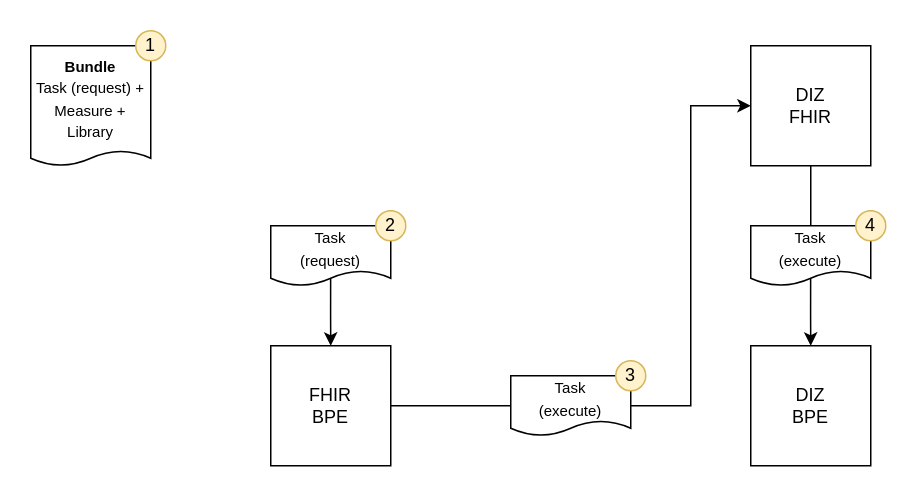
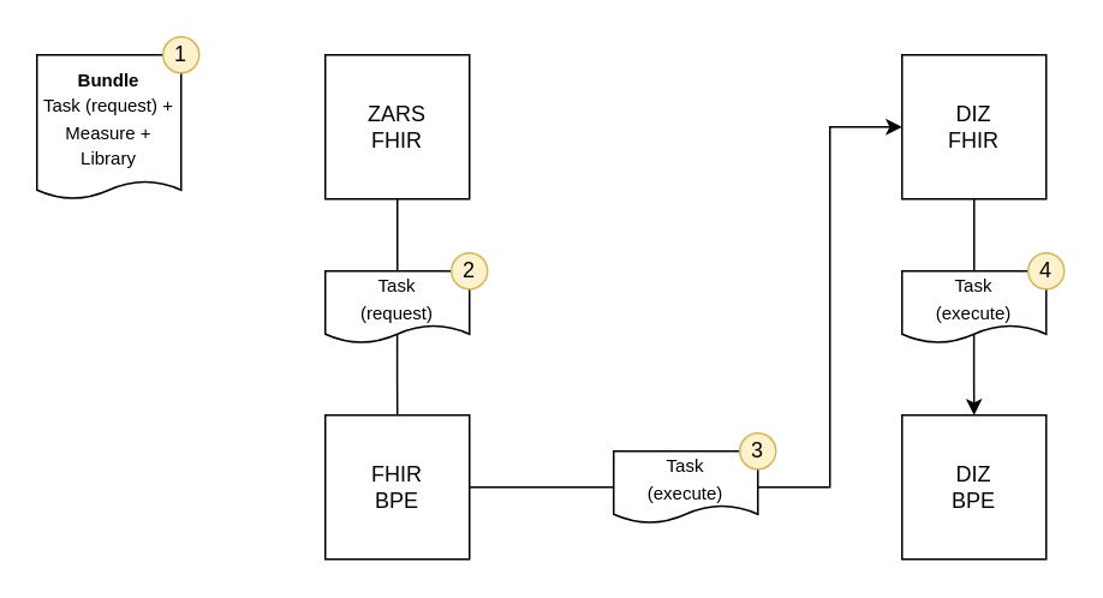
  <mxCell id="0" />
  <mxCell id="1" parent="0" />
+ <mxCell id="2" value="" style="edgeStyle=orthogonalEdgeStyle;rounded=0;orthogonalLoop=1;jettySize=auto;html=1;startArrow=none;startFill=0;endArrow=none;endFill=0;" parent="1" source="3" target="14" edge="1"><mxGeometry relative="1" as="geometry" /></mxCell>
+ <mxCell id="3" value="ZARS&lt;br&gt;FHIR" style="whiteSpace=wrap;html=1;aspect=fixed;" parent="1" vertex="1"><mxGeometry x="180" y="30" width="80" height="80" as="geometry" /></mxCell>
  <mxCell id="4" value="&lt;font style=&quot;font-size: 10px&quot;&gt;&lt;b&gt;Bundle&lt;/b&gt;&lt;br&gt;Task (request) +&lt;br&gt;Measure +&lt;br&gt;Library&lt;/font&gt;" style="shape=document;whiteSpace=wrap;html=1;boundedLbl=1;size=0.125;" parent="1" vertex="1"><mxGeometry x="20" y="30" width="80" height="80" as="geometry" /></mxCell>
  <mxCell id="5" value="1" style="ellipse;whiteSpace=wrap;html=1;aspect=fixed;fillColor=#fff2cc;strokeColor=#d6b656;" parent="1" vertex="1"><mxGeometry x="90" y="20" width="20" height="20" as="geometry" /></mxCell>
  <mxCell id="6" style="edgeStyle=orthogonalEdgeStyle;rounded=0;orthogonalLoop=1;jettySize=auto;html=1;exitX=0.996;exitY=0.121;exitDx=0;exitDy=0;entryX=0;entryY=0.5;entryDx=0;entryDy=0;startArrow=none;startFill=0;endArrow=none;endFill=0;exitPerimeter=0;" parent="1" source="7" target="12" edge="1"><mxGeometry relative="1" as="geometry"><Array as="points"><mxPoint x="260" y="270" /></Array></mxGeometry></mxCell>
  <mxCell id="7" value="FHIR&lt;br&gt;BPE" style="whiteSpace=wrap;html=1;aspect=fixed;" parent="1" vertex="1"><mxGeometry x="180" y="230" width="80" height="80" as="geometry" /></mxCell>
  <mxCell id="8" value="" style="edgeStyle=orthogonalEdgeStyle;rounded=0;orthogonalLoop=1;jettySize=auto;html=1;startArrow=none;startFill=0;endArrow=none;endFill=0;" parent="1" source="9" target="18" edge="1"><mxGeometry relative="1" as="geometry" /></mxCell>
  <mxCell id="9" value="DIZ&lt;br&gt;FHIR" style="whiteSpace=wrap;html=1;aspect=fixed;" parent="1" vertex="1"><mxGeometry x="500" y="30" width="80" height="80" as="geometry" /></mxCell>
  <mxCell id="10" value="DIZ&lt;br&gt;BPE" style="whiteSpace=wrap;html=1;aspect=fixed;" parent="1" vertex="1"><mxGeometry x="500" y="230" width="80" height="80" as="geometry" /></mxCell>
  <mxCell id="11" value="" style="edgeStyle=orthogonalEdgeStyle;rounded=0;orthogonalLoop=1;jettySize=auto;html=1;startArrow=none;startFill=0;entryX=0;entryY=0.5;entryDx=0;entryDy=0;exitX=1;exitY=0.5;exitDx=0;exitDy=0;" parent="1" source="12" target="9" edge="1"><mxGeometry relative="1" as="geometry"><Array as="points"><mxPoint x="460" y="270" /><mxPoint x="460" y="70" /></Array></mxGeometry></mxCell>
  <mxCell id="12" value="&lt;font style=&quot;font-size: 10px&quot;&gt;Task&lt;br&gt;(execute)&lt;/font&gt;" style="shape=document;whiteSpace=wrap;html=1;boundedLbl=1;size=0.25;" parent="1" vertex="1"><mxGeometry x="340" y="250" width="80" height="40" as="geometry" /></mxCell>
- <mxCell id="13" value="" style="edgeStyle=orthogonalEdgeStyle;rounded=0;orthogonalLoop=1;jettySize=auto;html=1;startArrow=none;startFill=0;endArrow=classic;endFill=1;exitX=0.499;exitY=0.885;exitDx=0;exitDy=0;exitPerimeter=0;" parent="1" source="14" target="7" edge="1"><mxGeometry relative="1" as="geometry" /></mxCell>
+ <mxCell id="13" value="" style="edgeStyle=orthogonalEdgeStyle;rounded=0;orthogonalLoop=1;jettySize=auto;html=1;startArrow=none;startFill=0;endArrow=none;endFill=1;exitX=0.499;exitY=0.885;exitDx=0;exitDy=0;exitPerimeter=0;" parent="1" source="14" target="7" edge="1"><mxGeometry relative="1" as="geometry" /></mxCell>
  <mxCell id="14" value="&lt;font style=&quot;font-size: 10px&quot;&gt;Task&lt;br&gt;(request)&lt;/font&gt;" style="shape=document;whiteSpace=wrap;html=1;boundedLbl=1;size=0.25;" parent="1" vertex="1"><mxGeometry x="180" y="150" width="80" height="40" as="geometry" /></mxCell>
  <mxCell id="15" value="2" style="ellipse;whiteSpace=wrap;html=1;aspect=fixed;fillColor=#fff2cc;strokeColor=#d6b656;" parent="1" vertex="1"><mxGeometry x="250" y="140" width="20" height="20" as="geometry" /></mxCell>
  <mxCell id="16" value="3" style="ellipse;whiteSpace=wrap;html=1;aspect=fixed;fillColor=#fff2cc;strokeColor=#d6b656;" parent="1" vertex="1"><mxGeometry x="410" y="240" width="20" height="20" as="geometry" /></mxCell>
  <mxCell id="17" value="" style="edgeStyle=orthogonalEdgeStyle;rounded=0;orthogonalLoop=1;jettySize=auto;html=1;startArrow=none;startFill=0;endArrow=classic;endFill=1;exitX=0.499;exitY=0.885;exitDx=0;exitDy=0;exitPerimeter=0;" parent="1" source="18" target="10" edge="1"><mxGeometry relative="1" as="geometry" /></mxCell>
  <mxCell id="18" value="&lt;font style=&quot;font-size: 10px&quot;&gt;Task&lt;br&gt;(execute)&lt;/font&gt;" style="shape=document;whiteSpace=wrap;html=1;boundedLbl=1;size=0.25;" parent="1" vertex="1"><mxGeometry x="500" y="150" width="80" height="40" as="geometry" /></mxCell>
  <mxCell id="19" value="4" style="ellipse;whiteSpace=wrap;html=1;aspect=fixed;fillColor=#fff2cc;strokeColor=#d6b656;" parent="1" vertex="1"><mxGeometry x="570" y="140" width="20" height="20" as="geometry" /></mxCell>
